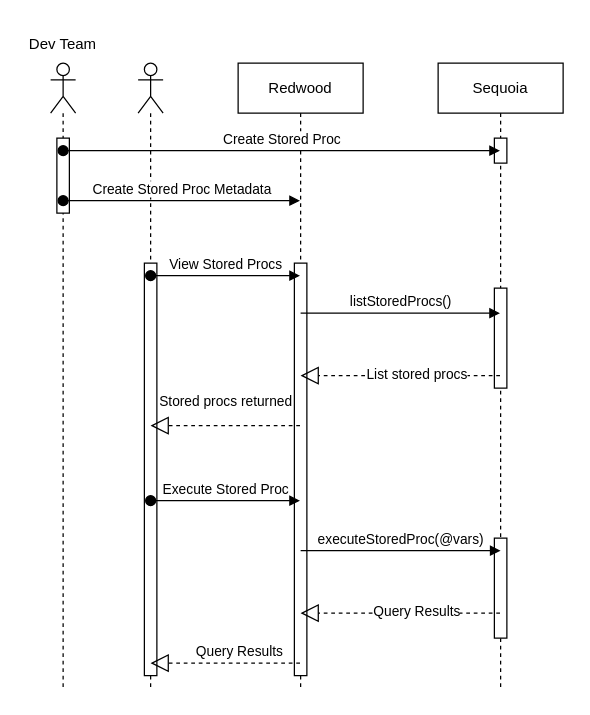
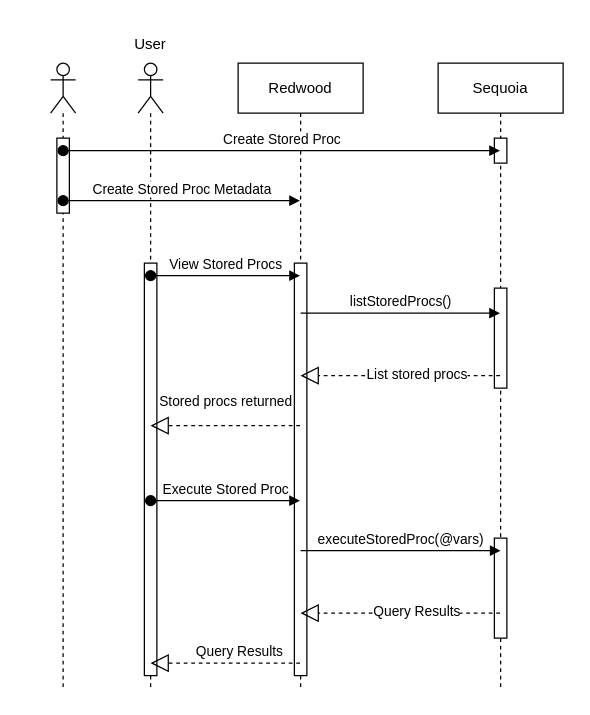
  <mxCell id="0" />
  <mxCell id="1" parent="0" />
  <mxCell id="2" value="" style="shape=umlLifeline;perimeter=lifelinePerimeter;whiteSpace=wrap;html=1;container=1;dropTarget=0;collapsible=0;recursiveResize=0;outlineConnect=0;portConstraint=eastwest;newEdgeStyle={&quot;curved&quot;:0,&quot;rounded&quot;:0};participant=umlActor;" vertex="1" parent="1"><mxGeometry x="40" y="50" width="20" height="500" as="geometry" /></mxCell>
  <mxCell id="3" value="" style="html=1;points=[[0,0,0,0,5],[0,1,0,0,-5],[1,0,0,0,5],[1,1,0,0,-5]];perimeter=orthogonalPerimeter;outlineConnect=0;targetShapes=umlLifeline;portConstraint=eastwest;newEdgeStyle={&quot;curved&quot;:0,&quot;rounded&quot;:0};" vertex="1" parent="2"><mxGeometry x="5" y="60" width="10" height="60" as="geometry" /></mxCell>
  <mxCell id="4" value="" style="shape=umlLifeline;perimeter=lifelinePerimeter;whiteSpace=wrap;html=1;container=1;dropTarget=0;collapsible=0;recursiveResize=0;outlineConnect=0;portConstraint=eastwest;newEdgeStyle={&quot;curved&quot;:0,&quot;rounded&quot;:0};participant=umlActor;" vertex="1" parent="1"><mxGeometry x="110" y="50" width="20" height="500" as="geometry" /></mxCell>
  <mxCell id="5" value="" style="html=1;points=[[0,0,0,0,5],[0,1,0,0,-5],[1,0,0,0,5],[1,1,0,0,-5]];perimeter=orthogonalPerimeter;outlineConnect=0;targetShapes=umlLifeline;portConstraint=eastwest;newEdgeStyle={&quot;curved&quot;:0,&quot;rounded&quot;:0};" vertex="1" parent="4"><mxGeometry x="5" y="160" width="10" height="330" as="geometry" /></mxCell>
- <mxCell id="6" value="Dev Team" style="text;html=1;align=center;verticalAlign=middle;whiteSpace=wrap;rounded=0;" vertex="1" parent="1"><mxGeometry x="20" y="20" width="60" height="30" as="geometry" /></mxCell>
+ <mxCell id="7" value="User" style="text;html=1;align=center;verticalAlign=middle;whiteSpace=wrap;rounded=0;" vertex="1" parent="1"><mxGeometry x="90" y="20" width="60" height="30" as="geometry" /></mxCell>
  <mxCell id="8" value="Redwood" style="shape=umlLifeline;perimeter=lifelinePerimeter;whiteSpace=wrap;html=1;container=1;dropTarget=0;collapsible=0;recursiveResize=0;outlineConnect=0;portConstraint=eastwest;newEdgeStyle={&quot;curved&quot;:0,&quot;rounded&quot;:0};" vertex="1" parent="1"><mxGeometry x="190" y="50" width="100" height="500" as="geometry" /></mxCell>
  <mxCell id="9" value="" style="html=1;points=[[0,0,0,0,5],[0,1,0,0,-5],[1,0,0,0,5],[1,1,0,0,-5]];perimeter=orthogonalPerimeter;outlineConnect=0;targetShapes=umlLifeline;portConstraint=eastwest;newEdgeStyle={&quot;curved&quot;:0,&quot;rounded&quot;:0};" vertex="1" parent="8"><mxGeometry x="45" y="160" width="10" height="330" as="geometry" /></mxCell>
  <mxCell id="10" value="Sequoia" style="shape=umlLifeline;perimeter=lifelinePerimeter;whiteSpace=wrap;html=1;container=1;dropTarget=0;collapsible=0;recursiveResize=0;outlineConnect=0;portConstraint=eastwest;newEdgeStyle={&quot;curved&quot;:0,&quot;rounded&quot;:0};" vertex="1" parent="1"><mxGeometry x="350" y="50" width="100" height="500" as="geometry" /></mxCell>
  <mxCell id="11" value="" style="html=1;points=[[0,0,0,0,5],[0,1,0,0,-5],[1,0,0,0,5],[1,1,0,0,-5]];perimeter=orthogonalPerimeter;outlineConnect=0;targetShapes=umlLifeline;portConstraint=eastwest;newEdgeStyle={&quot;curved&quot;:0,&quot;rounded&quot;:0};" vertex="1" parent="10"><mxGeometry x="45" y="60" width="10" height="20" as="geometry" /></mxCell>
  <mxCell id="12" value="" style="html=1;points=[[0,0,0,0,5],[0,1,0,0,-5],[1,0,0,0,5],[1,1,0,0,-5]];perimeter=orthogonalPerimeter;outlineConnect=0;targetShapes=umlLifeline;portConstraint=eastwest;newEdgeStyle={&quot;curved&quot;:0,&quot;rounded&quot;:0};" vertex="1" parent="10"><mxGeometry x="45" y="180" width="10" height="80" as="geometry" /></mxCell>
  <mxCell id="13" value="" style="html=1;points=[[0,0,0,0,5],[0,1,0,0,-5],[1,0,0,0,5],[1,1,0,0,-5]];perimeter=orthogonalPerimeter;outlineConnect=0;targetShapes=umlLifeline;portConstraint=eastwest;newEdgeStyle={&quot;curved&quot;:0,&quot;rounded&quot;:0};" vertex="1" parent="10"><mxGeometry x="45" y="380" width="10" height="80" as="geometry" /></mxCell>
  <mxCell id="14" value="Create Stored Proc Metadata" style="html=1;verticalAlign=bottom;startArrow=oval;startFill=1;endArrow=block;startSize=8;curved=0;rounded=0;" edge="1" parent="1" target="8"><mxGeometry width="60" relative="1" as="geometry"><mxPoint x="50" y="160" as="sourcePoint" /><mxPoint x="110" y="160" as="targetPoint" /></mxGeometry></mxCell>
  <mxCell id="15" value="Create Stored Proc" style="html=1;verticalAlign=bottom;startArrow=oval;startFill=1;endArrow=block;startSize=8;curved=0;rounded=0;" edge="1" parent="1" target="10"><mxGeometry width="60" relative="1" as="geometry"><mxPoint x="50" y="120" as="sourcePoint" /><mxPoint x="110" y="120" as="targetPoint" /></mxGeometry></mxCell>
  <mxCell id="16" value="View Stored Procs" style="html=1;verticalAlign=bottom;startArrow=oval;startFill=1;endArrow=block;startSize=8;curved=0;rounded=0;" edge="1" parent="1" target="8"><mxGeometry width="60" relative="1" as="geometry"><mxPoint x="120" y="220" as="sourcePoint" /><mxPoint x="180" y="220" as="targetPoint" /></mxGeometry></mxCell>
  <mxCell id="17" value="" style="endArrow=block;dashed=1;endFill=0;endSize=12;html=1;rounded=0;" edge="1" parent="1"><mxGeometry width="160" relative="1" as="geometry"><mxPoint x="399.5" y="300" as="sourcePoint" /><mxPoint x="240" y="300" as="targetPoint" /></mxGeometry></mxCell>
  <mxCell id="18" value="List stored procs" style="edgeLabel;html=1;align=center;verticalAlign=middle;resizable=0;points=[];" vertex="1" connectable="0" parent="17"><mxGeometry x="-0.157" y="-2" relative="1" as="geometry"><mxPoint as="offset" /></mxGeometry></mxCell>
  <mxCell id="19" value="" style="endArrow=block;dashed=1;endFill=0;endSize=12;html=1;rounded=0;" edge="1" parent="1"><mxGeometry width="160" relative="1" as="geometry"><mxPoint x="239.5" y="340" as="sourcePoint" /><mxPoint x="120" y="340" as="targetPoint" /></mxGeometry></mxCell>
  <mxCell id="20" value="Stored procs returned" style="edgeLabel;html=1;align=center;verticalAlign=middle;resizable=0;points=[];" vertex="1" connectable="0" parent="19"><mxGeometry x="0.299" relative="1" as="geometry"><mxPoint x="18" y="-20" as="offset" /></mxGeometry></mxCell>
  <mxCell id="21" value="Execute Stored Proc" style="html=1;verticalAlign=bottom;startArrow=oval;startFill=1;endArrow=block;startSize=8;curved=0;rounded=0;" edge="1" parent="1" target="8"><mxGeometry width="60" relative="1" as="geometry"><mxPoint x="120" y="400" as="sourcePoint" /><mxPoint x="180" y="400" as="targetPoint" /></mxGeometry></mxCell>
  <mxCell id="22" value="listStoredProcs()" style="html=1;verticalAlign=bottom;endArrow=block;curved=0;rounded=0;" edge="1" parent="1" target="10"><mxGeometry width="80" relative="1" as="geometry"><mxPoint x="240" y="250" as="sourcePoint" /><mxPoint x="320" y="250" as="targetPoint" /></mxGeometry></mxCell>
  <mxCell id="23" value="executeStoredProc(@vars)" style="html=1;verticalAlign=bottom;endArrow=block;curved=0;rounded=0;" edge="1" parent="1"><mxGeometry width="80" relative="1" as="geometry"><mxPoint x="240" y="440" as="sourcePoint" /><mxPoint x="400" y="440" as="targetPoint" /></mxGeometry></mxCell>
  <mxCell id="24" value="" style="endArrow=block;dashed=1;endFill=0;endSize=12;html=1;rounded=0;" edge="1" parent="1"><mxGeometry width="160" relative="1" as="geometry"><mxPoint x="399.5" y="490" as="sourcePoint" /><mxPoint x="240" y="490" as="targetPoint" /></mxGeometry></mxCell>
  <mxCell id="25" value="Query Results" style="edgeLabel;html=1;align=center;verticalAlign=middle;resizable=0;points=[];" vertex="1" connectable="0" parent="24"><mxGeometry x="-0.157" y="-2" relative="1" as="geometry"><mxPoint as="offset" /></mxGeometry></mxCell>
  <mxCell id="26" value="" style="endArrow=block;dashed=1;endFill=0;endSize=12;html=1;rounded=0;" edge="1" parent="1"><mxGeometry width="160" relative="1" as="geometry"><mxPoint x="239.5" y="530" as="sourcePoint" /><mxPoint x="120" y="530" as="targetPoint" /></mxGeometry></mxCell>
  <mxCell id="27" value="Query Results" style="edgeLabel;html=1;align=center;verticalAlign=middle;resizable=0;points=[];" vertex="1" connectable="0" parent="26"><mxGeometry x="-0.157" y="-2" relative="1" as="geometry"><mxPoint x="1" y="-8" as="offset" /></mxGeometry></mxCell>
